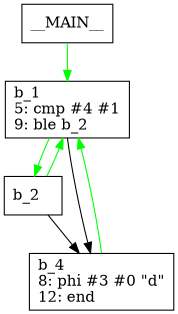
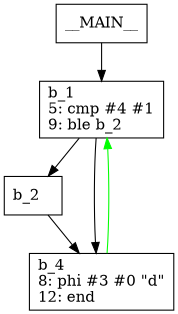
  digraph {
    node [shape=box]
    n1 [label="b_1\l5: cmp #4 #1\l9: ble b_2\l"]
    n2 [label="b_2\l"]
    n3 [label="b_4\l8: phi #3 #0 \"d\"\l12: end\l"]
    __MAIN__
-   n1 -> n2 [color=green]
+   n1 -> n2
    n1 -> n3
-   n2 -> n1 [color=green]
    n2 -> n3
    n3 -> n1 [color=green]
-   __MAIN__ -> n1 [color=green]
+   __MAIN__ -> n1
  }
